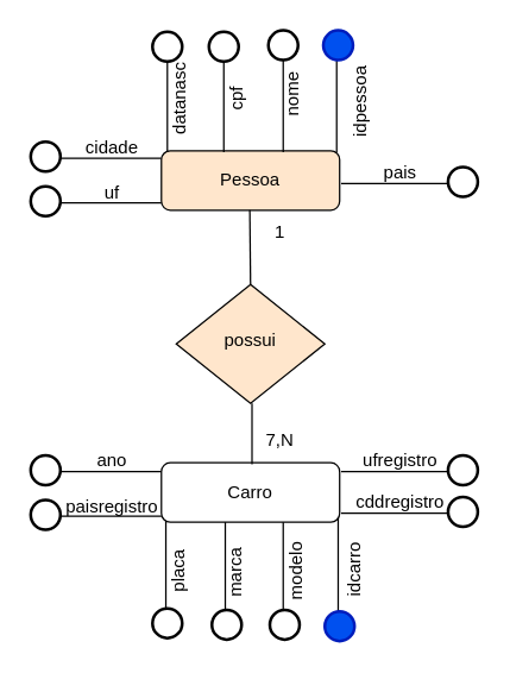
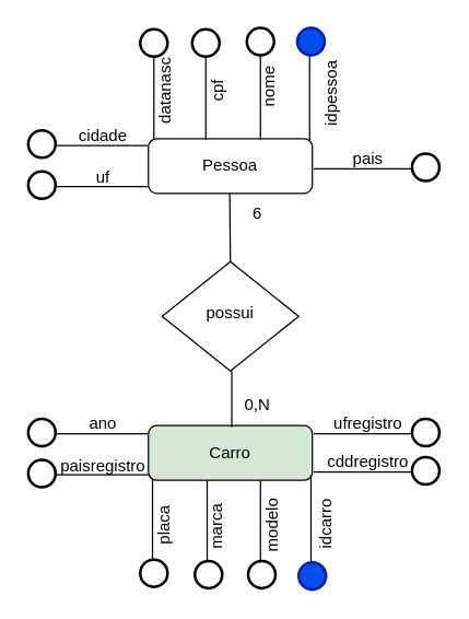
  <mxCell id="0" />
  <mxCell id="1" parent="0" />
- <mxCell id="2" value="Pessoa" style="rounded=1;whiteSpace=wrap;html=1;fontSize=12;glass=0;strokeWidth=1;shadow=0;labelBackgroundColor=none;fillColor=#ffe6cc;" parent="1" vertex="1"><mxGeometry x="108" y="101" width="120" height="40" as="geometry" /></mxCell>
- <mxCell id="3" value="possui" style="rhombus;whiteSpace=wrap;html=1;shadow=0;fontFamily=Helvetica;fontSize=12;align=center;strokeWidth=1;spacing=6;spacingTop=-4;labelBackgroundColor=none;fillColor=#ffe6cc;" parent="1" vertex="1"><mxGeometry x="118" y="191" width="100" height="80" as="geometry" /></mxCell>
- <mxCell id="4" value="Carro" style="rounded=1;whiteSpace=wrap;html=1;fontSize=12;glass=0;strokeWidth=1;shadow=0;labelBackgroundColor=none;" parent="1" vertex="1"><mxGeometry x="108" y="311" width="120" height="40" as="geometry" /></mxCell>
- <mxCell id="5" value="1" style="text;html=1;strokeColor=none;fillColor=none;align=center;verticalAlign=middle;whiteSpace=wrap;rounded=0;labelBackgroundColor=none;" parent="1" vertex="1"><mxGeometry x="158" y="141" width="60" height="30" as="geometry" /></mxCell>
- <mxCell id="6" value="7,N" style="text;html=1;strokeColor=none;fillColor=none;align=center;verticalAlign=middle;whiteSpace=wrap;rounded=0;labelBackgroundColor=none;" parent="1" vertex="1"><mxGeometry x="158" y="281" width="60" height="30" as="geometry" /></mxCell>
+ <mxCell id="2" value="Pessoa" style="rounded=1;whiteSpace=wrap;html=1;fontSize=12;glass=0;strokeWidth=1;shadow=0;labelBackgroundColor=none;" parent="1" vertex="1"><mxGeometry x="108" y="101" width="120" height="40" as="geometry" /></mxCell>
+ <mxCell id="3" value="possui" style="rhombus;whiteSpace=wrap;html=1;shadow=0;fontFamily=Helvetica;fontSize=12;align=center;strokeWidth=1;spacing=6;spacingTop=-4;labelBackgroundColor=none;" parent="1" vertex="1"><mxGeometry x="118" y="191" width="100" height="80" as="geometry" /></mxCell>
+ <mxCell id="4" value="Carro" style="rounded=1;whiteSpace=wrap;html=1;fontSize=12;glass=0;strokeWidth=1;shadow=0;labelBackgroundColor=none;fillColor=#d5e8d4;" parent="1" vertex="1"><mxGeometry x="108" y="311" width="120" height="40" as="geometry" /></mxCell>
+ <mxCell id="5" value="6" style="text;html=1;strokeColor=none;fillColor=none;align=center;verticalAlign=middle;whiteSpace=wrap;rounded=0;labelBackgroundColor=none;" parent="1" vertex="1"><mxGeometry x="158" y="141" width="60" height="30" as="geometry" /></mxCell>
+ <mxCell id="6" value="0,N" style="text;html=1;strokeColor=none;fillColor=none;align=center;verticalAlign=middle;whiteSpace=wrap;rounded=0;labelBackgroundColor=none;" parent="1" vertex="1"><mxGeometry x="158" y="281" width="60" height="30" as="geometry" /></mxCell>
  <mxCell id="7" value="" style="endArrow=none;html=1;rounded=0;" parent="1" edge="1"><mxGeometry relative="1" as="geometry"><mxPoint x="167.5" y="141" as="sourcePoint" /><mxPoint x="168" y="191" as="targetPoint" /></mxGeometry></mxCell>
  <mxCell id="8" value="" style="endArrow=none;html=1;rounded=0;" parent="1" edge="1"><mxGeometry relative="1" as="geometry"><mxPoint x="169" y="271" as="sourcePoint" /><mxPoint x="169" y="312" as="targetPoint" /></mxGeometry></mxCell>
  <mxCell id="9" value="" style="endArrow=none;html=1;rounded=0;endFill=0;shadow=0;fillColor=#0000FF;" parent="1" edge="1"><mxGeometry relative="1" as="geometry"><mxPoint x="226" y="102" as="sourcePoint" /><mxPoint x="226" y="23" as="targetPoint" /></mxGeometry></mxCell>
  <mxCell id="10" value="idpessoa" style="text;html=1;strokeColor=none;fillColor=none;align=center;verticalAlign=middle;whiteSpace=wrap;rounded=0;rotation=-90;" parent="1" vertex="1"><mxGeometry x="215" y="55" width="54" height="26" as="geometry" /></mxCell>
  <mxCell id="11" value="" style="endArrow=none;html=1;rounded=0;" parent="1" edge="1"><mxGeometry relative="1" as="geometry"><mxPoint x="190" y="102" as="sourcePoint" /><mxPoint x="190" y="33" as="targetPoint" /></mxGeometry></mxCell>
  <mxCell id="12" value="" style="strokeWidth=2;html=1;shape=mxgraph.flowchart.start_2;whiteSpace=wrap;fillColor=#0050ef;fontColor=#ffffff;strokeColor=#001DBC;" parent="1" vertex="1"><mxGeometry x="217" y="20" width="20" height="20" as="geometry" /></mxCell>
  <mxCell id="13" value="" style="strokeWidth=2;html=1;shape=mxgraph.flowchart.start_2;whiteSpace=wrap;" parent="1" vertex="1"><mxGeometry x="180" y="20" width="20" height="20" as="geometry" /></mxCell>
  <mxCell id="14" value="nome" style="text;html=1;strokeColor=none;fillColor=none;align=center;verticalAlign=middle;whiteSpace=wrap;rounded=0;rotation=-90;" parent="1" vertex="1"><mxGeometry x="171.5" y="48.5" width="49" height="30" as="geometry" /></mxCell>
  <mxCell id="15" value="" style="endArrow=none;html=1;rounded=0;" parent="1" edge="1"><mxGeometry relative="1" as="geometry"><mxPoint x="150" y="102" as="sourcePoint" /><mxPoint x="150" y="33" as="targetPoint" /></mxGeometry></mxCell>
  <mxCell id="16" value="" style="strokeWidth=2;html=1;shape=mxgraph.flowchart.start_2;whiteSpace=wrap;" parent="1" vertex="1"><mxGeometry x="140" width="20" height="20" as="geometry" y="21" /></mxCell>
  <mxCell id="17" value="cpf" style="text;html=1;strokeColor=none;fillColor=none;align=center;verticalAlign=middle;whiteSpace=wrap;rounded=0;rotation=-90;" parent="1" vertex="1"><mxGeometry x="129" y="51" width="60" height="30" as="geometry" /></mxCell>
  <mxCell id="18" value="" style="endArrow=none;html=1;rounded=0;" parent="1" edge="1"><mxGeometry relative="1" as="geometry"><mxPoint x="112" y="102" as="sourcePoint" /><mxPoint x="112" y="33" as="targetPoint" /></mxGeometry></mxCell>
  <mxCell id="19" value="" style="strokeWidth=2;html=1;shape=mxgraph.flowchart.start_2;whiteSpace=wrap;" parent="1" vertex="1"><mxGeometry x="102" width="20" height="20" as="geometry" y="21" /></mxCell>
  <mxCell id="20" value="datanasc" style="text;html=1;strokeColor=none;fillColor=none;align=center;verticalAlign=middle;whiteSpace=wrap;rounded=0;rotation=-90;" parent="1" vertex="1"><mxGeometry x="91" y="51" width="60" height="30" as="geometry" /></mxCell>
  <mxCell id="21" value="" style="endArrow=none;html=1;rounded=0;" parent="1" edge="1"><mxGeometry relative="1" as="geometry"><mxPoint x="28" y="106" as="sourcePoint" /><mxPoint x="108" y="106" as="targetPoint" /></mxGeometry></mxCell>
  <mxCell id="22" value="" style="strokeWidth=2;html=1;shape=mxgraph.flowchart.start_2;whiteSpace=wrap;" parent="1" vertex="1"><mxGeometry x="20" y="95" width="20" height="20" as="geometry" /></mxCell>
  <mxCell id="23" value="cidade" style="text;html=1;strokeColor=none;fillColor=none;align=center;verticalAlign=middle;whiteSpace=wrap;rounded=0;" parent="1" vertex="1"><mxGeometry x="45" y="84" width="60" height="30" as="geometry" /></mxCell>
  <mxCell id="24" value="" style="endArrow=none;html=1;rounded=0;" parent="1" edge="1"><mxGeometry relative="1" as="geometry"><mxPoint x="28" y="136" as="sourcePoint" /><mxPoint x="108" y="136" as="targetPoint" /></mxGeometry></mxCell>
  <mxCell id="25" value="" style="strokeWidth=2;html=1;shape=mxgraph.flowchart.start_2;whiteSpace=wrap;" parent="1" vertex="1"><mxGeometry x="20" y="125" width="20" height="20" as="geometry" /></mxCell>
  <mxCell id="26" value="uf" style="text;html=1;strokeColor=none;fillColor=none;align=center;verticalAlign=middle;whiteSpace=wrap;rounded=0;" parent="1" vertex="1"><mxGeometry x="45" y="115" width="60" height="30" as="geometry" /></mxCell>
  <mxCell id="27" value="" style="endArrow=none;html=1;rounded=0;" parent="1" edge="1"><mxGeometry relative="1" as="geometry"><mxPoint x="229" y="123" as="sourcePoint" /><mxPoint x="309" y="123" as="targetPoint" /></mxGeometry></mxCell>
  <mxCell id="28" value="" style="strokeWidth=2;html=1;shape=mxgraph.flowchart.start_2;whiteSpace=wrap;" parent="1" vertex="1"><mxGeometry x="301" y="112" width="20" height="20" as="geometry" /></mxCell>
  <mxCell id="29" value="pais" style="text;html=1;strokeColor=none;fillColor=none;align=center;verticalAlign=middle;whiteSpace=wrap;rounded=0;" parent="1" vertex="1"><mxGeometry x="239" y="101" width="60" height="30" as="geometry" /></mxCell>
  <mxCell id="30" value="" style="endArrow=none;html=1;rounded=0;endFill=0;shadow=0;fillColor=#0000FF;" parent="1" edge="1"><mxGeometry relative="1" as="geometry"><mxPoint x="227" y="427" as="sourcePoint" /><mxPoint x="227" y="348" as="targetPoint" /></mxGeometry></mxCell>
  <mxCell id="31" value="" style="strokeWidth=2;html=1;shape=mxgraph.flowchart.start_2;whiteSpace=wrap;fillColor=#0050ef;fontColor=#ffffff;strokeColor=#001DBC;" parent="1" vertex="1"><mxGeometry x="218" y="411" width="20" height="20" as="geometry" /></mxCell>
  <mxCell id="32" value="idcarro" style="text;html=1;strokeColor=none;fillColor=none;align=center;verticalAlign=middle;whiteSpace=wrap;rounded=0;rotation=-90;" parent="1" vertex="1"><mxGeometry x="208" y="368" width="60" height="30" as="geometry" /></mxCell>
  <mxCell id="33" value="" style="endArrow=none;html=1;rounded=0;" parent="1" edge="1"><mxGeometry relative="1" as="geometry"><mxPoint x="190" y="420" as="sourcePoint" /><mxPoint x="190" y="351" as="targetPoint" /></mxGeometry></mxCell>
  <mxCell id="34" value="" style="strokeWidth=2;html=1;shape=mxgraph.flowchart.start_2;whiteSpace=wrap;" parent="1" vertex="1"><mxGeometry x="181" y="410" width="20" height="20" as="geometry" /></mxCell>
  <mxCell id="35" value="" style="endArrow=none;html=1;rounded=0;" parent="1" edge="1"><mxGeometry relative="1" as="geometry"><mxPoint x="151" y="420" as="sourcePoint" /><mxPoint x="151" y="351" as="targetPoint" /></mxGeometry></mxCell>
  <mxCell id="36" value="" style="strokeWidth=2;html=1;shape=mxgraph.flowchart.start_2;whiteSpace=wrap;" parent="1" vertex="1"><mxGeometry x="142" y="410" width="20" height="20" as="geometry" /></mxCell>
  <mxCell id="37" value="" style="endArrow=none;html=1;rounded=0;" parent="1" edge="1"><mxGeometry relative="1" as="geometry"><mxPoint x="111" y="419" as="sourcePoint" /><mxPoint x="111" y="350" as="targetPoint" /></mxGeometry></mxCell>
  <mxCell id="38" value="" style="strokeWidth=2;html=1;shape=mxgraph.flowchart.start_2;whiteSpace=wrap;" parent="1" vertex="1"><mxGeometry x="102" y="409" width="20" height="20" as="geometry" /></mxCell>
  <mxCell id="39" value="modelo" style="text;html=1;strokeColor=none;fillColor=none;align=center;verticalAlign=middle;whiteSpace=wrap;rounded=0;rotation=-90;" parent="1" vertex="1"><mxGeometry x="169" y="369" width="60" height="30" as="geometry" /></mxCell>
  <mxCell id="40" value="marca" style="text;html=1;strokeColor=none;fillColor=none;align=center;verticalAlign=middle;whiteSpace=wrap;rounded=0;rotation=-90;" parent="1" vertex="1"><mxGeometry x="128" y="370" width="60" height="30" as="geometry" /></mxCell>
  <mxCell id="41" value="placa" style="text;html=1;strokeColor=none;fillColor=none;align=center;verticalAlign=middle;whiteSpace=wrap;rounded=0;rotation=-90;" parent="1" vertex="1"><mxGeometry x="90" y="369" width="60" height="30" as="geometry" /></mxCell>
  <mxCell id="42" value="" style="endArrow=none;html=1;rounded=0;" parent="1" edge="1"><mxGeometry relative="1" as="geometry"><mxPoint x="28" y="317" as="sourcePoint" /><mxPoint x="108" y="317" as="targetPoint" /></mxGeometry></mxCell>
  <mxCell id="43" value="" style="strokeWidth=2;html=1;shape=mxgraph.flowchart.start_2;whiteSpace=wrap;" parent="1" vertex="1"><mxGeometry x="20" y="306" width="20" height="20" as="geometry" /></mxCell>
  <mxCell id="44" value="ano" style="text;html=1;strokeColor=none;fillColor=none;align=center;verticalAlign=middle;whiteSpace=wrap;rounded=0;" parent="1" vertex="1"><mxGeometry x="45" y="295" width="60" height="30" as="geometry" /></mxCell>
  <mxCell id="45" value="" style="endArrow=none;html=1;rounded=0;" parent="1" edge="1"><mxGeometry relative="1" as="geometry"><mxPoint x="28" y="347" as="sourcePoint" /><mxPoint x="108" y="347" as="targetPoint" /></mxGeometry></mxCell>
  <mxCell id="46" value="" style="strokeWidth=2;html=1;shape=mxgraph.flowchart.start_2;whiteSpace=wrap;" parent="1" vertex="1"><mxGeometry x="20" y="336" width="20" height="20" as="geometry" /></mxCell>
  <mxCell id="47" value="paisregistro" style="text;html=1;strokeColor=none;fillColor=none;align=center;verticalAlign=middle;whiteSpace=wrap;rounded=0;" parent="1" vertex="1"><mxGeometry x="45" y="326" width="60" height="30" as="geometry" /></mxCell>
  <mxCell id="48" value="" style="endArrow=none;html=1;rounded=0;" parent="1" edge="1"><mxGeometry relative="1" as="geometry"><mxPoint x="229" y="317" as="sourcePoint" /><mxPoint x="309" y="317" as="targetPoint" /></mxGeometry></mxCell>
  <mxCell id="49" value="" style="strokeWidth=2;html=1;shape=mxgraph.flowchart.start_2;whiteSpace=wrap;" parent="1" vertex="1"><mxGeometry x="301" y="306" width="20" height="20" as="geometry" /></mxCell>
  <mxCell id="50" value="ufregistro" style="text;html=1;strokeColor=none;fillColor=none;align=center;verticalAlign=middle;whiteSpace=wrap;rounded=0;" parent="1" vertex="1"><mxGeometry x="239" y="295" width="60" height="30" as="geometry" /></mxCell>
  <mxCell id="51" value="" style="endArrow=none;html=1;rounded=0;" parent="1" edge="1"><mxGeometry relative="1" as="geometry"><mxPoint x="229" y="345" as="sourcePoint" /><mxPoint x="309" y="345" as="targetPoint" /></mxGeometry></mxCell>
  <mxCell id="52" value="" style="strokeWidth=2;html=1;shape=mxgraph.flowchart.start_2;whiteSpace=wrap;" parent="1" vertex="1"><mxGeometry x="301" y="334" width="20" height="20" as="geometry" /></mxCell>
  <mxCell id="53" value="cddregistro" style="text;html=1;strokeColor=none;fillColor=none;align=center;verticalAlign=middle;whiteSpace=wrap;rounded=0;" parent="1" vertex="1"><mxGeometry x="239" y="323" width="60" height="30" as="geometry" /></mxCell>
